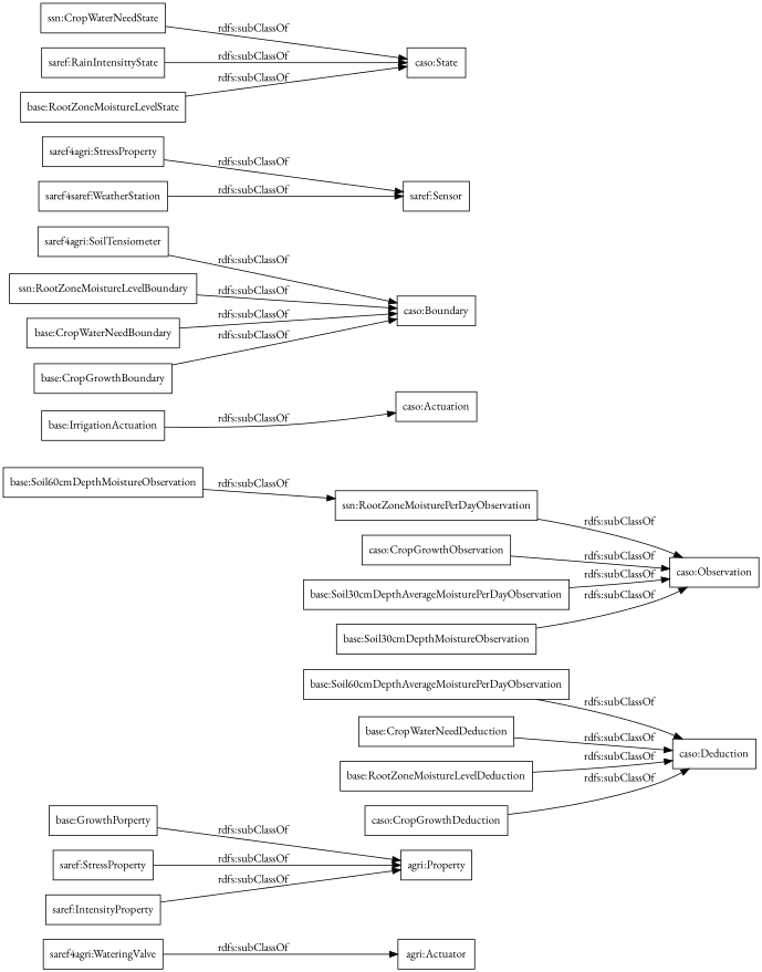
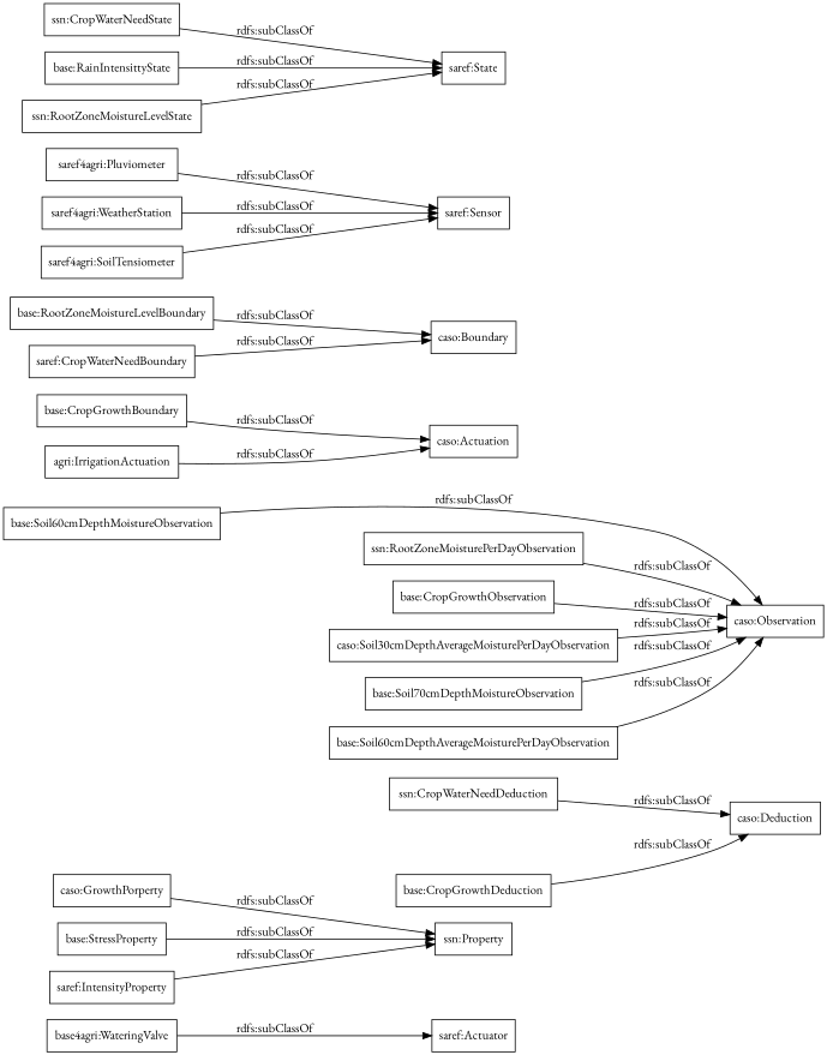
  digraph {
    fontname="EB Garamond"
    rankdir=LR
    node [color=black fontname="EB Garamond" shape=rectangle]
    edge [fontname="EB Garamond"]
-   "saref4agri:WateringValve"
-   "saref:Actuator" [label="agri:Actuator"]
-   "base:GrowthPorperty"
-   "ssn:Property" [label="agri:Property"]
-   "base:Soil30cmDepthAverageMoisturePerDayObservation"
+   "saref4agri:WateringValve" [label="base4agri:WateringValve"]
+   "saref:Actuator"
+   "base:GrowthPorperty" [label="caso:GrowthPorperty"]
+   "ssn:Property"
+   "base:Soil30cmDepthAverageMoisturePerDayObservation" [label="caso:Soil30cmDepthAverageMoisturePerDayObservation"]
    "caso:Observation"
-   "base:Soil30cmDepthMoistureObservation"
-   "base:RootZoneMoistureLevelDeduction"
+   "base:Soil30cmDepthMoistureObservation" [label="base:Soil70cmDepthMoistureObservation"]
    "caso:Deduction"
    "base:Soil60cmDepthMoistureObservation"
-   "saref4agri:Pluviometer" [label="saref4agri:StressProperty"]
+   "saref4agri:Pluviometer"
    "saref:Sensor"
-   "base:CropGrowthDeduction" [label="caso:CropGrowthDeduction"]
+   "base:CropGrowthDeduction"
    n14 [label="ssn:RootZoneMoisturePerDayObservation"]
    "base:CropGrowthBoundary"
    "caso:Boundary"
    "saref4agri:SoilTensiometer"
-   "base:CropWaterNeedBoundary"
+   "base:CropWaterNeedBoundary" [label="saref:CropWaterNeedBoundary"]
    "base:Soil60cmDepthAverageMoisturePerDayObservation"
-   "base:RootZoneMoistureLevelBoundary" [label="ssn:RootZoneMoistureLevelBoundary"]
-   "base:IrrigationActuation"
+   "base:RootZoneMoistureLevelBoundary"
+   "base:IrrigationActuation" [label="agri:IrrigationActuation"]
    "caso:Actuation"
    n23 [label="ssn:CropWaterNeedState"]
-   "caso:State"
-   "base:CropGrowthObservation" [label="caso:CropGrowthObservation"]
-   "saref4agri:WeatherStation" [label="saref4saref:WeatherStation"]
-   "base:RainIntensittyState" [label="saref:RainIntensittyState"]
-   "base:RootZoneMoistureLevelState"
-   "base:CropWaterNeedDeduction"
-   "base:StressProperty" [label="saref:StressProperty"]
+   "caso:State" [label="saref:State"]
+   "base:CropGrowthObservation"
+   "saref4agri:WeatherStation"
+   "base:RainIntensittyState"
+   "base:RootZoneMoistureLevelState" [label="ssn:RootZoneMoistureLevelState"]
+   "base:CropWaterNeedDeduction" [label="ssn:CropWaterNeedDeduction"]
+   "base:StressProperty"
    n31 [label="saref:IntensityProperty"]
    "saref4agri:WateringValve" -> "saref:Actuator" [label="rdfs:subClassOf"]
    "base:GrowthPorperty" -> "ssn:Property" [label="rdfs:subClassOf"]
    "base:Soil30cmDepthAverageMoisturePerDayObservation" -> "caso:Observation" [label="rdfs:subClassOf"]
    "base:Soil30cmDepthMoistureObservation" -> "caso:Observation" [label="rdfs:subClassOf"]
-   "base:RootZoneMoistureLevelDeduction" -> "caso:Deduction" [label="rdfs:subClassOf"]
-   "base:Soil60cmDepthMoistureObservation" -> n14 [label="rdfs:subClassOf"]
+   "base:Soil60cmDepthMoistureObservation" -> "caso:Observation" [label="rdfs:subClassOf"]
    "saref4agri:Pluviometer" -> "saref:Sensor" [label="rdfs:subClassOf"]
    "base:CropGrowthDeduction" -> "caso:Deduction" [label="rdfs:subClassOf"]
    n14 -> "caso:Observation" [label="rdfs:subClassOf"]
-   "base:CropGrowthBoundary" -> "caso:Boundary" [label="rdfs:subClassOf"]
-   "saref4agri:SoilTensiometer" -> "caso:Boundary" [label="rdfs:subClassOf"]
+   "base:CropGrowthBoundary" -> "caso:Actuation" [label="rdfs:subClassOf"]
+   "saref4agri:SoilTensiometer" -> "saref:Sensor" [label="rdfs:subClassOf"]
    "base:CropWaterNeedBoundary" -> "caso:Boundary" [label="rdfs:subClassOf"]
-   "base:Soil60cmDepthAverageMoisturePerDayObservation" -> "caso:Deduction" [label="rdfs:subClassOf"]
+   "base:Soil60cmDepthAverageMoisturePerDayObservation" -> "caso:Observation" [label="rdfs:subClassOf"]
    "base:RootZoneMoistureLevelBoundary" -> "caso:Boundary" [label="rdfs:subClassOf"]
    "base:IrrigationActuation" -> "caso:Actuation" [label="rdfs:subClassOf"]
    n23 -> "caso:State" [label="rdfs:subClassOf"]
    "base:CropGrowthObservation" -> "caso:Observation" [label="rdfs:subClassOf"]
    "saref4agri:WeatherStation" -> "saref:Sensor" [label="rdfs:subClassOf"]
    "base:RainIntensittyState" -> "caso:State" [label="rdfs:subClassOf"]
    "base:RootZoneMoistureLevelState" -> "caso:State" [label="rdfs:subClassOf"]
    "base:CropWaterNeedDeduction" -> "caso:Deduction" [label="rdfs:subClassOf"]
    "base:StressProperty" -> "ssn:Property" [label="rdfs:subClassOf"]
    n31 -> "ssn:Property" [label="rdfs:subClassOf"]
  }
